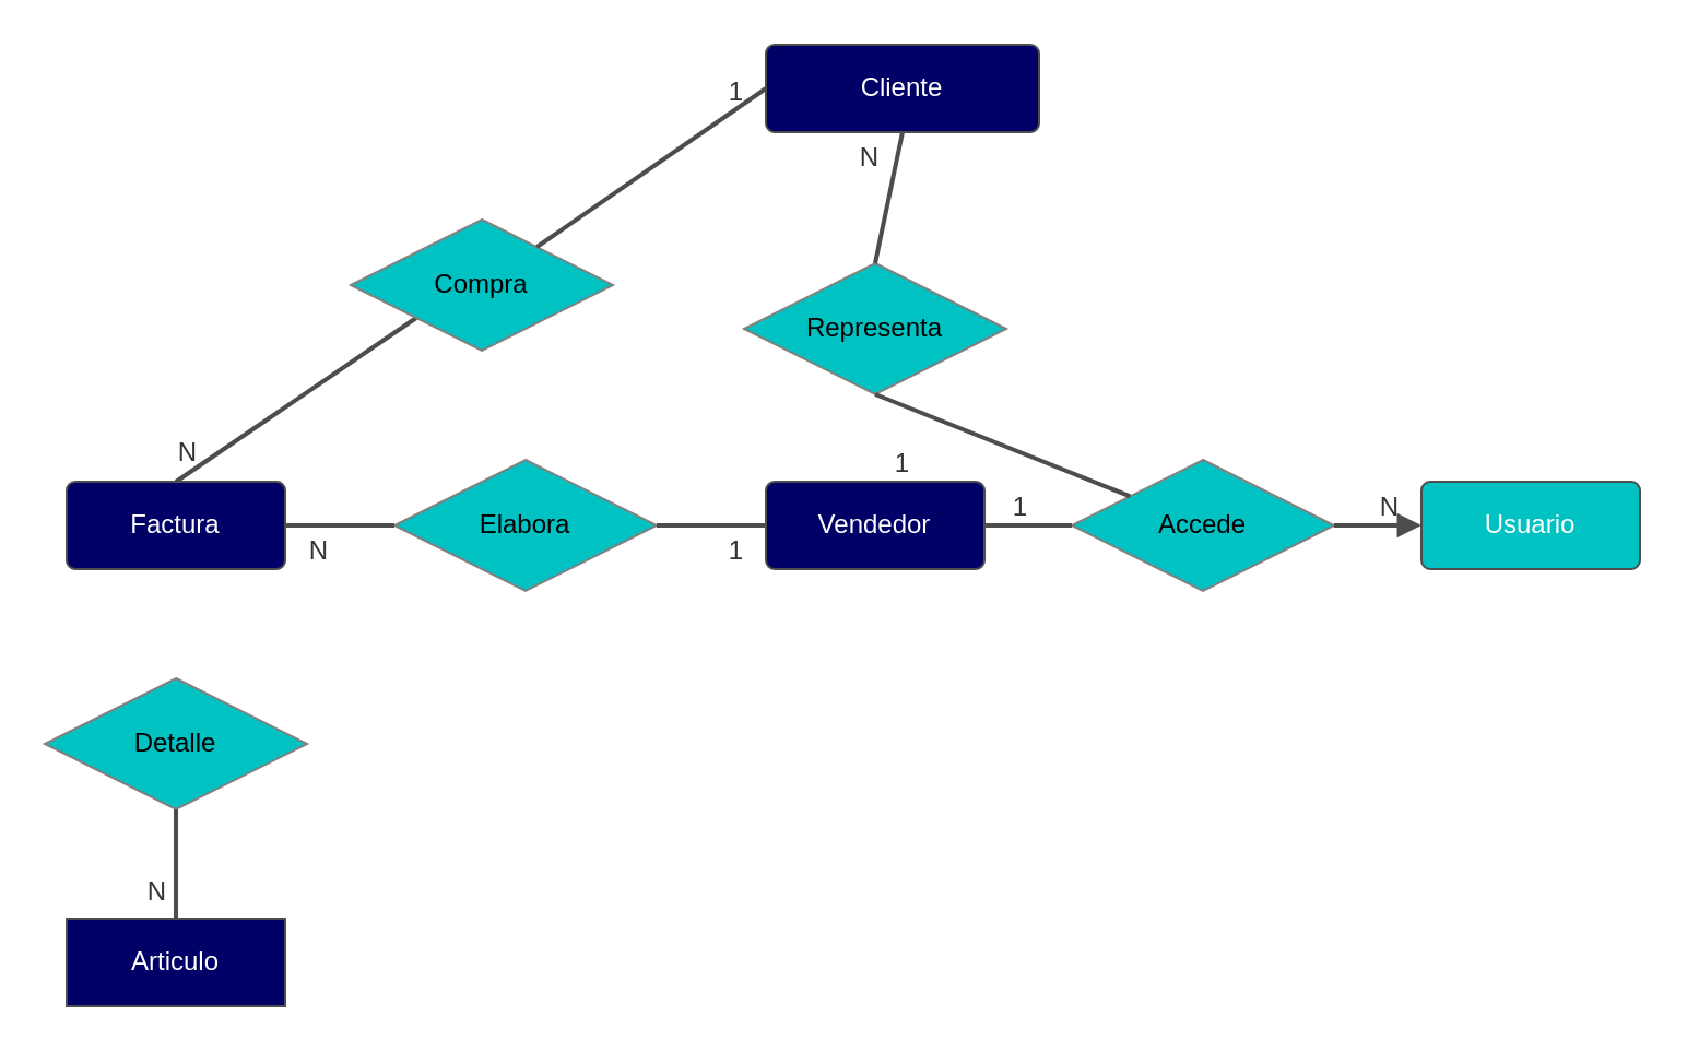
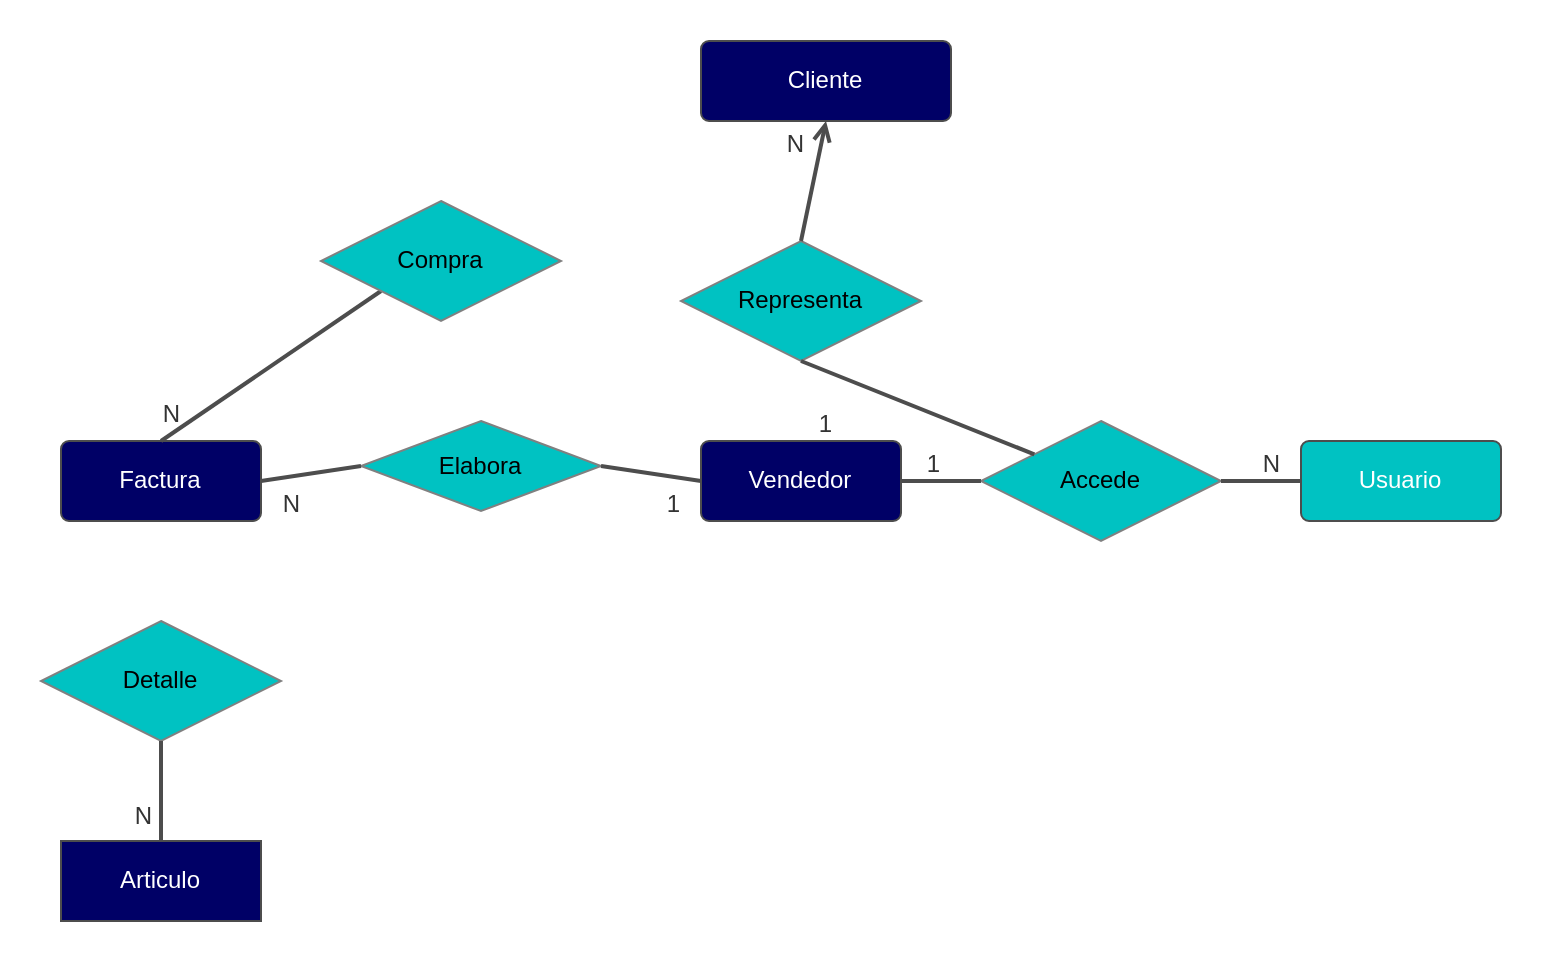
  <mxCell id="0" />
  <mxCell id="1" parent="0" />
  <mxCell id="2" value="Accede" style="shape=rhombus;perimeter=rhombusPerimeter;whiteSpace=wrap;html=1;align=center;fillColor=#00C2C2;strokeColor=#808080;" vertex="1" parent="1"><mxGeometry x="490" y="210" width="120" height="60" as="geometry" /></mxCell>
  <mxCell id="3" value="Cliente" style="rounded=1;arcSize=10;whiteSpace=wrap;html=1;align=center;fillColor=#000066;fontColor=#ffffff;strokeColor=#4D4D4D;" vertex="1" parent="1"><mxGeometry x="350" y="20" width="125" height="40" as="geometry" /></mxCell>
  <mxCell id="4" value="Articulo" style="arcSize=10;whiteSpace=wrap;html=1;align=center;fillColor=#000066;fontColor=#ffffff;strokeColor=#4D4D4D;rounded=0;" vertex="1" parent="1"><mxGeometry x="30" y="420" width="100" height="40" as="geometry" /></mxCell>
  <mxCell id="5" value="Vendedor" style="rounded=1;arcSize=10;whiteSpace=wrap;html=1;align=center;fillColor=#000066;fontColor=#ffffff;strokeColor=#4D4D4D;" vertex="1" parent="1"><mxGeometry x="350" y="220" width="100" height="40" as="geometry" /></mxCell>
  <mxCell id="6" value="Factura" style="rounded=1;arcSize=10;whiteSpace=wrap;html=1;align=center;fillColor=#000066;fontColor=#ffffff;strokeColor=#4D4D4D;" vertex="1" parent="1"><mxGeometry x="30" y="220" width="100" height="40" as="geometry" /></mxCell>
  <mxCell id="7" value="Usuario" style="rounded=1;arcSize=10;whiteSpace=wrap;html=1;align=center;fillColor=#00c2c2;fontColor=#ffffff;strokeColor=#4D4D4D;" vertex="1" parent="1"><mxGeometry x="650" y="220" width="100" height="40" as="geometry" /></mxCell>
  <mxCell id="8" value="" style="endArrow=none;html=1;rounded=0;exitX=0;exitY=1;exitDx=0;exitDy=0;entryX=0.5;entryY=0;entryDx=0;entryDy=0;strokeColor=#4D4D4D;strokeWidth=2;" edge="1" parent="1" source="23" target="6"><mxGeometry relative="1" as="geometry"><mxPoint x="150" y="-20" as="sourcePoint" /><mxPoint x="100" y="100" as="targetPoint" /></mxGeometry></mxCell>
  <mxCell id="9" value="N" style="resizable=0;html=1;align=right;verticalAlign=bottom;fontColor=#333333;" connectable="0" vertex="1" parent="8"><mxGeometry x="1" relative="1" as="geometry"><mxPoint x="10" y="-5" as="offset" /></mxGeometry></mxCell>
- <mxCell id="10" value="" style="endArrow=block;html=1;rounded=0;entryX=0;entryY=0.5;entryDx=0;entryDy=0;exitX=1;exitY=0.5;exitDx=0;exitDy=0;strokeColor=#4D4D4D;strokeWidth=2;" edge="1" parent="1" source="2" target="7"><mxGeometry relative="1" as="geometry"><mxPoint x="370" y="310" as="sourcePoint" /><mxPoint x="570" y="300" as="targetPoint" /></mxGeometry></mxCell>
+ <mxCell id="10" value="" style="endArrow=none;html=1;rounded=0;entryX=0;entryY=0.5;entryDx=0;entryDy=0;exitX=1;exitY=0.5;exitDx=0;exitDy=0;strokeColor=#4D4D4D;strokeWidth=2;" edge="1" parent="1" source="2" target="7"><mxGeometry relative="1" as="geometry"><mxPoint x="370" y="310" as="sourcePoint" /><mxPoint x="570" y="300" as="targetPoint" /></mxGeometry></mxCell>
  <mxCell id="11" value="N" style="resizable=0;html=1;align=right;verticalAlign=bottom;fontColor=#333333;" connectable="0" vertex="1" parent="10"><mxGeometry x="1" relative="1" as="geometry"><mxPoint x="-10" as="offset" /></mxGeometry></mxCell>
  <mxCell id="12" value="Representa" style="shape=rhombus;perimeter=rhombusPerimeter;whiteSpace=wrap;html=1;align=center;fillColor=#00C2C2;strokeColor=#808080;" vertex="1" parent="1"><mxGeometry x="340" y="120" width="120" height="60" as="geometry" /></mxCell>
- <mxCell id="13" value="" style="endArrow=none;html=1;rounded=0;entryX=0.5;entryY=1;entryDx=0;entryDy=0;exitX=0.5;exitY=0;exitDx=0;exitDy=0;strokeColor=#4D4D4D;strokeWidth=2;" edge="1" parent="1" source="12" target="3"><mxGeometry relative="1" as="geometry"><mxPoint x="350" y="130" as="sourcePoint" /><mxPoint x="510" y="130" as="targetPoint" /></mxGeometry></mxCell>
+ <mxCell id="13" value="" style="endArrow=open;html=1;rounded=0;entryX=0.5;entryY=1;entryDx=0;entryDy=0;exitX=0.5;exitY=0;exitDx=0;exitDy=0;strokeColor=#4D4D4D;strokeWidth=2;" edge="1" parent="1" source="12" target="3"><mxGeometry relative="1" as="geometry"><mxPoint x="350" y="130" as="sourcePoint" /><mxPoint x="510" y="130" as="targetPoint" /></mxGeometry></mxCell>
  <mxCell id="14" value="N" style="resizable=0;html=1;align=right;verticalAlign=bottom;fontColor=#333333;" connectable="0" vertex="1" parent="13"><mxGeometry x="1" relative="1" as="geometry"><mxPoint x="-10" y="20" as="offset" /></mxGeometry></mxCell>
  <mxCell id="15" value="" style="endArrow=none;html=1;rounded=0;exitX=0.5;exitY=1;exitDx=0;exitDy=0;strokeColor=#4D4D4D;strokeWidth=2;" edge="1" parent="1" source="12" target="2"><mxGeometry relative="1" as="geometry"><mxPoint x="350" y="130" as="sourcePoint" /><mxPoint x="510" y="130" as="targetPoint" /></mxGeometry></mxCell>
  <mxCell id="16" value="" style="endArrow=none;html=1;rounded=0;exitX=0;exitY=0.5;exitDx=0;exitDy=0;entryX=1;entryY=0.5;entryDx=0;entryDy=0;strokeColor=#4D4D4D;strokeWidth=2;" edge="1" parent="1" source="2" target="5"><mxGeometry relative="1" as="geometry"><mxPoint x="460" y="320" as="sourcePoint" /><mxPoint x="430" y="300" as="targetPoint" /></mxGeometry></mxCell>
  <mxCell id="17" value="1" style="resizable=0;html=1;align=right;verticalAlign=bottom;fontColor=#333333;" connectable="0" vertex="1" parent="16"><mxGeometry x="1" relative="1" as="geometry"><mxPoint x="20" as="offset" /></mxGeometry></mxCell>
- <mxCell id="18" value="Elabora" style="shape=rhombus;perimeter=rhombusPerimeter;whiteSpace=wrap;html=1;align=center;fillColor=#00C2C2;strokeColor=#808080;" vertex="1" parent="1"><mxGeometry x="180" y="210" width="120" height="60" as="geometry" /></mxCell>
+ <mxCell id="18" value="Elabora" style="shape=rhombus;perimeter=rhombusPerimeter;whiteSpace=wrap;html=1;align=center;fillColor=#00C2C2;strokeColor=#808080;" vertex="1" parent="1"><mxGeometry x="180" y="210" width="120" height="45" as="geometry" /></mxCell>
  <mxCell id="19" value="" style="endArrow=none;html=1;rounded=0;entryX=0;entryY=0.5;entryDx=0;entryDy=0;exitX=1;exitY=0.5;exitDx=0;exitDy=0;strokeColor=#4D4D4D;strokeWidth=2;" edge="1" parent="1" source="18" target="5"><mxGeometry relative="1" as="geometry"><mxPoint x="150" y="370" as="sourcePoint" /><mxPoint x="310" y="370" as="targetPoint" /></mxGeometry></mxCell>
  <mxCell id="20" value="1" style="resizable=0;html=1;align=right;verticalAlign=bottom;fontColor=#333333;" connectable="0" vertex="1" parent="19"><mxGeometry x="1" relative="1" as="geometry"><mxPoint x="-10" y="20" as="offset" /></mxGeometry></mxCell>
  <mxCell id="21" value="" style="endArrow=none;html=1;rounded=0;entryX=1;entryY=0.5;entryDx=0;entryDy=0;exitX=0;exitY=0.5;exitDx=0;exitDy=0;strokeColor=#4D4D4D;strokeWidth=2;" edge="1" parent="1" source="18" target="6"><mxGeometry relative="1" as="geometry"><mxPoint x="150" y="350" as="sourcePoint" /><mxPoint x="310" y="350" as="targetPoint" /></mxGeometry></mxCell>
  <mxCell id="22" value="N" style="resizable=0;html=1;align=right;verticalAlign=bottom;fontColor=#333333;" connectable="0" vertex="1" parent="21"><mxGeometry x="1" relative="1" as="geometry"><mxPoint x="20" y="20" as="offset" /></mxGeometry></mxCell>
  <mxCell id="23" value="Compra" style="shape=rhombus;perimeter=rhombusPerimeter;whiteSpace=wrap;html=1;align=center;fillColor=#00C2C2;strokeColor=#808080;" vertex="1" parent="1"><mxGeometry x="160" y="100" width="120" height="60" as="geometry" /></mxCell>
- <mxCell id="24" value="" style="endArrow=none;html=1;rounded=0;entryX=0;entryY=0.5;entryDx=0;entryDy=0;strokeColor=#4D4D4D;strokeWidth=2;" edge="1" parent="1" source="23" target="3"><mxGeometry relative="1" as="geometry"><mxPoint x="260" y="60" as="sourcePoint" /><mxPoint x="250" y="0" as="targetPoint" /></mxGeometry></mxCell>
- <mxCell id="25" value="1" style="resizable=0;html=1;align=right;verticalAlign=bottom;fontColor=#333333;" connectable="0" vertex="1" parent="24"><mxGeometry x="1" relative="1" as="geometry"><mxPoint x="-10" y="10" as="offset" /></mxGeometry></mxCell>
  <mxCell id="26" value="Detalle" style="shape=rhombus;perimeter=rhombusPerimeter;whiteSpace=wrap;html=1;align=center;fillColor=#00C2C2;strokeColor=#808080;" vertex="1" parent="1"><mxGeometry x="20" y="310" width="120" height="60" as="geometry" /></mxCell>
  <mxCell id="27" value="" style="endArrow=none;html=1;rounded=0;exitX=0.5;exitY=1;exitDx=0;exitDy=0;entryX=0.5;entryY=0;entryDx=0;entryDy=0;strokeColor=#4D4D4D;strokeWidth=2;" edge="1" parent="1" source="26" target="4"><mxGeometry relative="1" as="geometry"><mxPoint x="206" y="470" as="sourcePoint" /><mxPoint x="80" y="424.5" as="targetPoint" /></mxGeometry></mxCell>
  <mxCell id="28" value="N" style="resizable=0;html=1;align=right;verticalAlign=bottom;fontColor=#333333;" connectable="0" vertex="1" parent="27"><mxGeometry x="1" relative="1" as="geometry"><mxPoint x="-4" y="-4" as="offset" /></mxGeometry></mxCell>
  <mxCell id="29" value="1" style="resizable=0;html=1;align=right;verticalAlign=bottom;fontColor=#333333;" connectable="0" vertex="1" parent="1"><mxGeometry x="416" y="220" as="geometry" /></mxCell>
